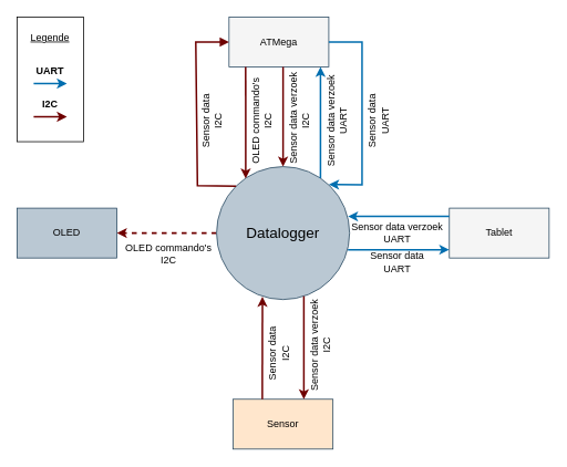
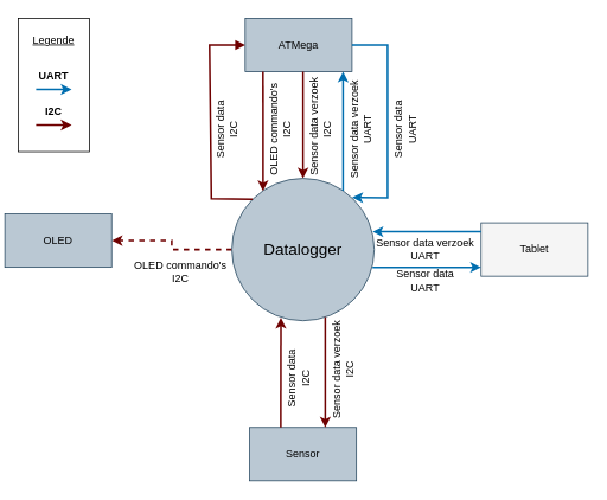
  <mxCell id="0" />
  <mxCell id="1" parent="0" />
  <mxCell id="2" value="" style="edgeStyle=orthogonalEdgeStyle;rounded=0;orthogonalLoop=1;jettySize=auto;html=1;exitX=0;exitY=0.5;exitDx=0;exitDy=0;entryX=1;entryY=0.5;entryDx=0;entryDy=0;fontSize=12;strokeWidth=2;fillColor=#a20025;strokeColor=#6F0000;dashed=1;" parent="1" source="3" target="7" edge="1"><mxGeometry x="-0.083" y="20" relative="1" as="geometry"><mxPoint as="offset" /></mxGeometry></mxCell>
  <mxCell id="3" value="Datalogger" style="ellipse;whiteSpace=wrap;html=1;aspect=fixed;fontSize=18;fillColor=#bac8d3;strokeColor=#23445d;" parent="1" vertex="1"><mxGeometry x="260" y="200" width="160" height="160" as="geometry" /></mxCell>
- <mxCell id="4" value="ATMega" style="rounded=0;whiteSpace=wrap;html=1;fontSize=12;fillColor=#f5f5f5;strokeColor=#23445d;" parent="1" vertex="1"><mxGeometry x="275" y="20" width="120" height="60" as="geometry" /></mxCell>
+ <mxCell id="4" value="ATMega" style="rounded=0;whiteSpace=wrap;html=1;fontSize=12;fillColor=#bac8d3;strokeColor=#23445d;" parent="1" vertex="1"><mxGeometry x="275" y="20" width="120" height="60" as="geometry" /></mxCell>
  <mxCell id="5" value="Tablet" style="rounded=0;whiteSpace=wrap;html=1;fontSize=12;fillColor=#f5f5f5;strokeColor=#23445d;" parent="1" vertex="1"><mxGeometry x="540" y="250" width="120" height="60" as="geometry" /></mxCell>
- <mxCell id="6" value="Sensor" style="rounded=0;whiteSpace=wrap;html=1;fontSize=12;fillColor=#ffe6cc;strokeColor=#23445d;" parent="1" vertex="1"><mxGeometry x="280" y="480" width="120" height="60" as="geometry" /></mxCell>
- <mxCell id="7" value="OLED" style="rounded=0;whiteSpace=wrap;html=1;fontSize=12;fillColor=#bac8d3;strokeColor=#23445d;" parent="1" vertex="1"><mxGeometry x="20" y="250" width="120" height="60" as="geometry" /></mxCell>
+ <mxCell id="6" value="Sensor" style="rounded=0;whiteSpace=wrap;html=1;fontSize=12;fillColor=#bac8d3;strokeColor=#23445d;" parent="1" vertex="1"><mxGeometry x="280" y="480" width="120" height="60" as="geometry" /></mxCell>
+ <mxCell id="7" value="OLED" style="rounded=0;whiteSpace=wrap;html=1;fontSize=12;fillColor=#bac8d3;strokeColor=#23445d;" parent="1" vertex="1"><mxGeometry x="5" y="240" width="120" height="60" as="geometry" /></mxCell>
  <mxCell id="8" value="" style="endArrow=classic;html=1;rounded=0;strokeWidth=2;fontSize=12;entryX=0.345;entryY=0.978;entryDx=0;entryDy=0;entryPerimeter=0;fillColor=#a20025;strokeColor=#6F0000;" parent="1" target="3" edge="1"><mxGeometry x="0.132" y="40" width="50" height="50" relative="1" as="geometry"><mxPoint x="315" y="480" as="sourcePoint" /><mxPoint x="315" y="420" as="targetPoint" /><mxPoint as="offset" /></mxGeometry></mxCell>
  <mxCell id="9" value="" style="endArrow=none;html=1;rounded=0;strokeWidth=2;fontSize=12;entryX=0.345;entryY=0.978;entryDx=0;entryDy=0;entryPerimeter=0;startArrow=classic;startFill=1;endFill=0;fillColor=#a20025;strokeColor=#6F0000;" parent="1" edge="1"><mxGeometry x="0.129" y="-70" width="50" height="50" relative="1" as="geometry"><mxPoint x="365" y="480" as="sourcePoint" /><mxPoint x="365" y="356" as="targetPoint" /><mxPoint as="offset" /></mxGeometry></mxCell>
  <mxCell id="10" value="" style="endArrow=none;html=1;rounded=0;strokeWidth=2;fontSize=12;entryX=0;entryY=0.75;entryDx=0;entryDy=0;exitX=0.985;exitY=0.596;exitDx=0;exitDy=0;exitPerimeter=0;startArrow=classic;startFill=1;endFill=0;fillColor=#1ba1e2;strokeColor=#006EAF;" parent="1" edge="1"><mxGeometry x="-0.066" y="-20" width="50" height="50" relative="1" as="geometry"><mxPoint x="418" y="260" as="sourcePoint" /><mxPoint x="540" y="260" as="targetPoint" /><mxPoint as="offset" /></mxGeometry></mxCell>
  <mxCell id="11" value="" style="endArrow=none;html=1;rounded=0;strokeWidth=2;fontSize=12;entryX=0.345;entryY=0.978;entryDx=0;entryDy=0;entryPerimeter=0;exitX=0.219;exitY=0.09;exitDx=0;exitDy=0;exitPerimeter=0;startArrow=classic;startFill=1;endFill=0;fillColor=#a20025;strokeColor=#6F0000;" parent="1" source="3" edge="1"><mxGeometry x="0.554" y="90" width="50" height="50" relative="1" as="geometry"><mxPoint x="295" y="204" as="sourcePoint" /><mxPoint x="295" y="80" as="targetPoint" /><mxPoint as="offset" /></mxGeometry></mxCell>
  <mxCell id="12" value="" style="endArrow=none;html=1;rounded=0;strokeWidth=2;fontSize=12;entryX=0.345;entryY=0.978;entryDx=0;entryDy=0;entryPerimeter=0;startArrow=classic;startFill=1;endFill=0;fillColor=#a20025;strokeColor=#6F0000;" parent="1" edge="1"><mxGeometry x="-0.167" width="50" height="50" relative="1" as="geometry"><mxPoint x="340" y="200" as="sourcePoint" /><mxPoint x="340" y="80" as="targetPoint" /><mxPoint as="offset" /></mxGeometry></mxCell>
  <mxCell id="13" value="" style="endArrow=classic;html=1;rounded=0;strokeWidth=2;fontSize=12;entryX=0.345;entryY=0.978;entryDx=0;entryDy=0;entryPerimeter=0;exitX=0.219;exitY=0.09;exitDx=0;exitDy=0;exitPerimeter=0;fillColor=#1ba1e2;strokeColor=#006EAF;" parent="1" edge="1"><mxGeometry x="0.552" y="-70" width="50" height="50" relative="1" as="geometry"><mxPoint x="385" y="214" as="sourcePoint" /><mxPoint x="385" y="80" as="targetPoint" /><mxPoint as="offset" /></mxGeometry></mxCell>
  <mxCell id="14" value="OLED commando's&lt;br style=&quot;border-color: var(--border-color);&quot;&gt;&lt;span style=&quot;border-color: var(--border-color); background-color: rgb(255, 255, 255);&quot;&gt;I2C&lt;/span&gt;" style="text;html=1;strokeColor=none;fillColor=none;align=center;verticalAlign=middle;whiteSpace=wrap;rounded=0;fontSize=12;rotation=-90;" parent="1" vertex="1"><mxGeometry x="255" y="130" width="120" height="30" as="geometry" /></mxCell>
  <mxCell id="15" value="Sensor data verzoek&lt;br style=&quot;border-color: var(--border-color);&quot;&gt;&lt;span style=&quot;background-color: rgb(255, 255, 255);&quot;&gt;UART&lt;/span&gt;" style="text;html=1;strokeColor=none;fillColor=none;align=center;verticalAlign=middle;whiteSpace=wrap;rounded=0;fontSize=12;rotation=-90;" parent="1" vertex="1"><mxGeometry x="345" y="130" width="120" height="30" as="geometry" /></mxCell>
  <mxCell id="16" value="&amp;nbsp; Sensor data verzoek&lt;br&gt;I2C" style="text;html=1;strokeColor=none;fillColor=none;align=center;verticalAlign=middle;whiteSpace=wrap;rounded=0;fontSize=12;rotation=-90;" parent="1" vertex="1"><mxGeometry x="300" y="130" width="120" height="30" as="geometry" /></mxCell>
  <mxCell id="17" value="" style="endArrow=classic;html=1;rounded=0;strokeWidth=2;fontSize=12;entryX=0;entryY=0.75;entryDx=0;entryDy=0;exitX=0.985;exitY=0.596;exitDx=0;exitDy=0;exitPerimeter=0;startArrow=none;startFill=0;endFill=1;fillColor=#1ba1e2;strokeColor=#006EAF;" parent="1" edge="1"><mxGeometry x="-0.066" y="-20" width="50" height="50" relative="1" as="geometry"><mxPoint x="418" y="300" as="sourcePoint" /><mxPoint x="540" y="300" as="targetPoint" /><mxPoint as="offset" /></mxGeometry></mxCell>
  <mxCell id="18" value="Sensor data verzoek&lt;br&gt;I2C" style="text;html=1;strokeColor=none;fillColor=none;align=center;verticalAlign=middle;whiteSpace=wrap;rounded=0;fontSize=12;rotation=-90;" parent="1" vertex="1"><mxGeometry x="325" y="400" width="120" height="30" as="geometry" /></mxCell>
  <mxCell id="19" value="Sensor data&lt;br style=&quot;border-color: var(--border-color);&quot;&gt;&lt;span style=&quot;background-color: rgb(255, 255, 255);&quot;&gt;I2C&lt;/span&gt;" style="text;html=1;strokeColor=none;fillColor=none;align=center;verticalAlign=middle;whiteSpace=wrap;rounded=0;fontSize=12;rotation=-90;" parent="1" vertex="1"><mxGeometry x="275" y="410" width="120" height="30" as="geometry" /></mxCell>
  <mxCell id="20" value="" style="endArrow=block;html=1;rounded=0;strokeWidth=2;fontSize=12;startArrow=none;startFill=0;endFill=1;exitX=0;exitY=0;exitDx=0;exitDy=0;fillColor=#a20025;strokeColor=#6F0000;entryX=0;entryY=0.5;entryDx=0;entryDy=0;" parent="1" source="3" target="4" edge="1"><mxGeometry x="0.554" y="90" width="50" height="50" relative="1" as="geometry"><mxPoint x="265" y="250" as="sourcePoint" /><mxPoint x="195" y="100" as="targetPoint" /><mxPoint as="offset" /><Array as="points"><mxPoint x="237" y="223" /><mxPoint x="235" y="50" /></Array></mxGeometry></mxCell>
  <mxCell id="21" value="" style="endArrow=none;html=1;rounded=0;strokeWidth=2;fontSize=12;startArrow=classic;startFill=1;endFill=0;exitX=0.845;exitY=0.135;exitDx=0;exitDy=0;exitPerimeter=0;fillColor=#1ba1e2;strokeColor=#006EAF;entryX=1;entryY=0.5;entryDx=0;entryDy=0;" parent="1" source="3" target="4" edge="1"><mxGeometry x="0.554" y="90" width="50" height="50" relative="1" as="geometry"><mxPoint x="481" y="222" as="sourcePoint" /><mxPoint x="435" y="50" as="targetPoint" /><mxPoint as="offset" /><Array as="points"><mxPoint x="435" y="222" /><mxPoint x="435" y="50" /></Array></mxGeometry></mxCell>
  <mxCell id="22" value="Sensor data&lt;br&gt;I2C" style="text;html=1;strokeColor=none;fillColor=none;align=center;verticalAlign=middle;whiteSpace=wrap;rounded=0;fontSize=12;rotation=-90;" parent="1" vertex="1"><mxGeometry x="195" y="130" width="120" height="30" as="geometry" /></mxCell>
  <mxCell id="23" value="" style="rounded=0;whiteSpace=wrap;html=1;fontSize=12;fillColor=default;gradientColor=none;labelBackgroundColor=default;labelBorderColor=none;" parent="1" vertex="1"><mxGeometry x="20" y="20" width="80" height="150" as="geometry" /></mxCell>
  <mxCell id="24" value="Sensor data&lt;br&gt;UART" style="text;html=1;strokeColor=none;fillColor=none;align=center;verticalAlign=middle;whiteSpace=wrap;rounded=0;fontSize=12;rotation=-90;" parent="1" vertex="1"><mxGeometry x="395" y="130" width="120" height="30" as="geometry" /></mxCell>
  <mxCell id="25" value="" style="endArrow=classic;html=1;rounded=0;strokeWidth=2;fontSize=12;fillColor=#a20025;strokeColor=#6F0000;" parent="1" edge="1"><mxGeometry width="50" height="50" relative="1" as="geometry"><mxPoint x="40" y="140" as="sourcePoint" /><mxPoint x="80" y="140" as="targetPoint" /></mxGeometry></mxCell>
  <mxCell id="26" value="" style="endArrow=classic;html=1;rounded=0;strokeWidth=2;fontSize=12;fillColor=#1ba1e2;strokeColor=#006EAF;" parent="1" edge="1"><mxGeometry width="50" height="50" relative="1" as="geometry"><mxPoint x="40" y="100" as="sourcePoint" /><mxPoint x="80" y="100" as="targetPoint" /></mxGeometry></mxCell>
  <mxCell id="27" value="I2C" style="text;html=1;strokeColor=none;fillColor=none;align=center;verticalAlign=middle;whiteSpace=wrap;rounded=0;fontSize=12;fontStyle=1" parent="1" vertex="1"><mxGeometry x="30" y="110" width="60" height="30" as="geometry" /></mxCell>
  <mxCell id="28" value="UART" style="text;html=1;strokeColor=none;fillColor=none;align=center;verticalAlign=middle;whiteSpace=wrap;rounded=0;fontSize=12;fontStyle=1" parent="1" vertex="1"><mxGeometry x="30" y="70" width="60" height="30" as="geometry" /></mxCell>
  <mxCell id="29" value="OLED&amp;nbsp;commando's&lt;br style=&quot;border-color: var(--border-color);&quot;&gt;&lt;span style=&quot;background-color: rgb(255, 255, 255);&quot;&gt;I2C&lt;/span&gt;" style="text;html=1;strokeColor=none;fillColor=none;align=center;verticalAlign=middle;whiteSpace=wrap;rounded=0;fontSize=12;" parent="1" vertex="1"><mxGeometry x="145" y="290" width="115" height="30" as="geometry" /></mxCell>
  <mxCell id="30" value="Sensor data verzoek&lt;br style=&quot;border-color: var(--border-color);&quot;&gt;&lt;span style=&quot;background-color: rgb(255, 255, 255);&quot;&gt;UART&lt;/span&gt;" style="text;html=1;strokeColor=none;fillColor=none;align=center;verticalAlign=middle;whiteSpace=wrap;rounded=0;fontSize=12;" parent="1" vertex="1"><mxGeometry x="420" y="265" width="115" height="30" as="geometry" /></mxCell>
  <mxCell id="31" value="Sensor data&lt;br style=&quot;border-color: var(--border-color);&quot;&gt;&lt;span style=&quot;background-color: rgb(255, 255, 255);&quot;&gt;UART&lt;/span&gt;" style="text;html=1;strokeColor=none;fillColor=none;align=center;verticalAlign=middle;whiteSpace=wrap;rounded=0;fontSize=12;" parent="1" vertex="1"><mxGeometry x="420" y="300" width="115" height="30" as="geometry" /></mxCell>
  <mxCell id="32" value="Legende" style="text;html=1;strokeColor=none;fillColor=none;align=center;verticalAlign=middle;whiteSpace=wrap;rounded=0;fontSize=12;strokeWidth=2;fontStyle=4" parent="1" vertex="1"><mxGeometry x="30" y="30" width="60" height="30" as="geometry" /></mxCell>
